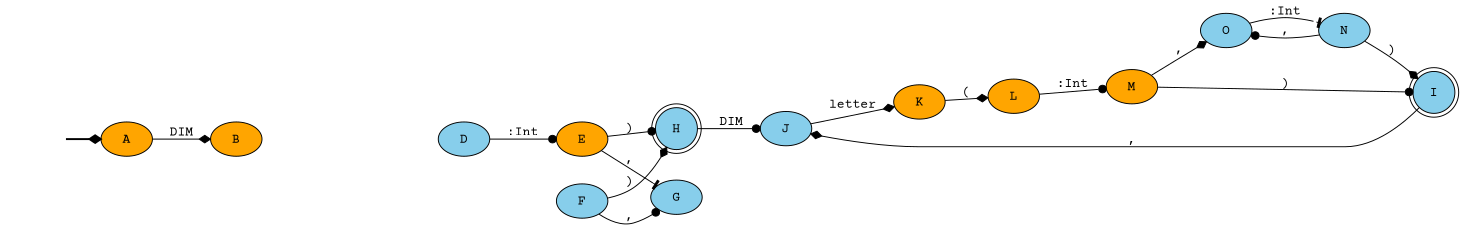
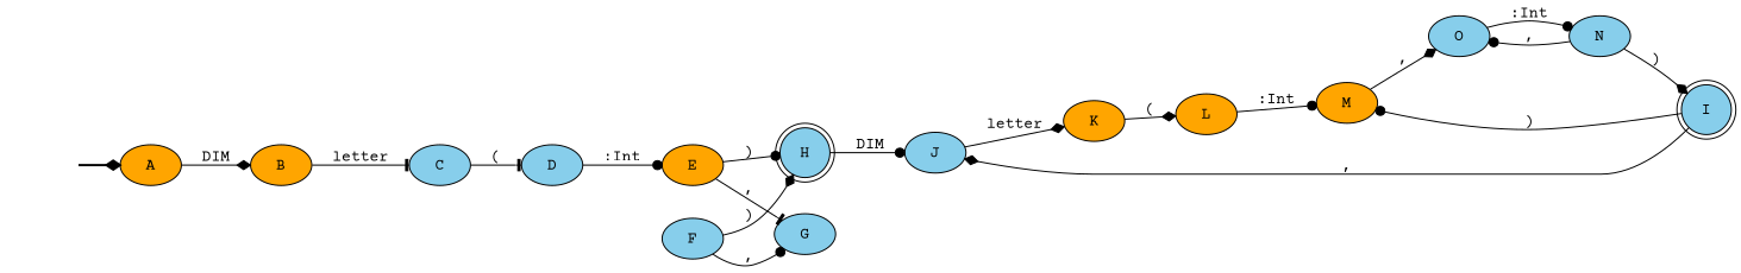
  digraph {
    fontname="Courier Prime"
    rankdir=LR
    node [fontname="Courier Prime" style=filled fillcolor=skyblue]
    edge [arrowhead=diamond fontname="Courier Prime"]
    fake [style=invisible fillcolor=""]
    A [fillcolor=orange root=true]
    B [fillcolor=orange]
    E [fillcolor=orange]
    D
    H [shape=doublecircle]
    G
+   C
    O
    N
    I [shape=doublecircle]
    K [fillcolor=orange]
    J
    L [fillcolor=orange]
    F
    M [fillcolor=orange]
    fake -> A [style=bold]
    A -> B [label=DIM]
+   B -> C [arrowhead=tee label=letter]
    E -> H [arrowhead=dot label=")"]
    E -> G [arrowhead=tee label=","]
    D -> E [arrowhead=dot label=":Int"]
    H -> J [arrowhead=dot label=DIM]
-   O -> N [arrowhead=tee label=":Int"]
+   C -> D [arrowhead=tee label="("]
+   O -> N [arrowhead=dot label=":Int"]
    N -> O [arrowhead=dot label=","]
    N -> I [label=")"]
    I -> J [label=","]
    K -> L [label="("]
    J -> K [label=letter]
    L -> M [arrowhead=dot label=":Int"]
    F -> H [label=")"]
    F -> G [arrowhead=dot label=","]
    M -> O [label=","]
-   M -> I [arrowhead=dot label=")"]
+   I -> M [arrowhead=dot label=")"]
  }
